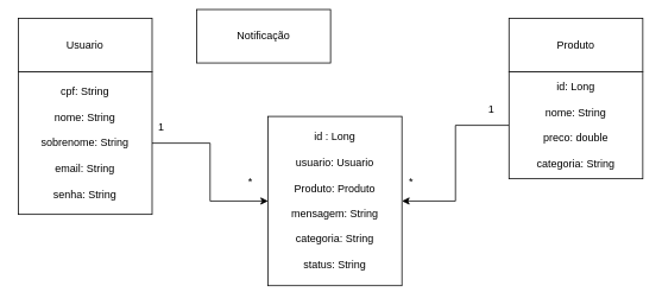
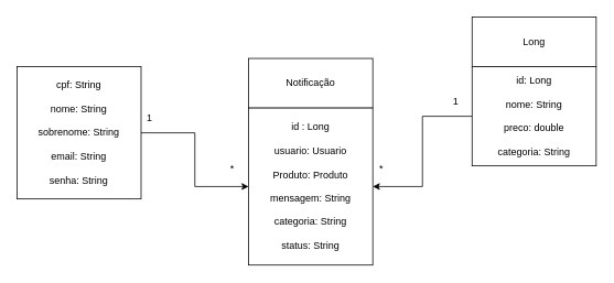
  <mxCell id="0" />
  <mxCell id="1" parent="0" />
  <mxCell id="2" style="edgeStyle=orthogonalEdgeStyle;rounded=0;orthogonalLoop=1;jettySize=auto;html=1;exitX=1;exitY=0.5;exitDx=0;exitDy=0;entryX=0;entryY=0.5;entryDx=0;entryDy=0;" edge="1" parent="1" source="3" target="6"><mxGeometry relative="1" as="geometry" /></mxCell>
  <mxCell id="3" value="cpf: String&lt;div&gt;&lt;br&gt;&lt;/div&gt;&lt;div&gt;nome: String&lt;/div&gt;&lt;div&gt;&lt;br&gt;&lt;/div&gt;&lt;div&gt;sobrenome: String&lt;/div&gt;&lt;div&gt;&lt;br&gt;&lt;/div&gt;&lt;div&gt;email: String&lt;/div&gt;&lt;div&gt;&lt;br&gt;&lt;/div&gt;&lt;div&gt;senha: String&lt;/div&gt;" style="rounded=0;whiteSpace=wrap;html=1;" vertex="1" parent="1"><mxGeometry x="20" y="80" width="150" height="160" as="geometry" /></mxCell>
- <mxCell id="4" value="Usuario" style="rounded=0;whiteSpace=wrap;html=1;" vertex="1" parent="1"><mxGeometry x="20" y="20" width="150" height="60" as="geometry" /></mxCell>
- <mxCell id="5" value="Notificação" style="rounded=0;whiteSpace=wrap;html=1;" vertex="1" parent="1"><mxGeometry x="220" y="10" width="150" height="60" as="geometry" /></mxCell>
+ <mxCell id="5" value="Notificação" style="rounded=0;whiteSpace=wrap;html=1;" vertex="1" parent="1"><mxGeometry x="300" y="70" width="150" height="60" as="geometry" /></mxCell>
  <mxCell id="6" value="id : Long&lt;div&gt;&lt;br&gt;&lt;/div&gt;&lt;div&gt;usuario: Usuario&lt;/div&gt;&lt;div&gt;&lt;br&gt;&lt;/div&gt;&lt;div&gt;Produto: Produto&lt;/div&gt;&lt;div&gt;&lt;br&gt;&lt;/div&gt;&lt;div&gt;mensagem: String&lt;/div&gt;&lt;div&gt;&lt;br&gt;&lt;/div&gt;&lt;div&gt;categoria: String&lt;/div&gt;&lt;div&gt;&lt;br&gt;&lt;/div&gt;&lt;div&gt;status: String&lt;/div&gt;" style="rounded=0;whiteSpace=wrap;html=1;" vertex="1" parent="1"><mxGeometry x="300" y="130" width="150" height="190" as="geometry" /></mxCell>
  <mxCell id="7" style="edgeStyle=orthogonalEdgeStyle;rounded=0;orthogonalLoop=1;jettySize=auto;html=1;exitX=0;exitY=0.5;exitDx=0;exitDy=0;entryX=1;entryY=0.5;entryDx=0;entryDy=0;" edge="1" parent="1" source="8" target="6"><mxGeometry relative="1" as="geometry" /></mxCell>
  <mxCell id="8" value="id: Long&lt;br&gt;&lt;div&gt;&lt;br&gt;&lt;/div&gt;&lt;div&gt;nome: String&lt;/div&gt;&lt;div&gt;&lt;br&gt;&lt;/div&gt;&lt;div&gt;preco: double&lt;/div&gt;&lt;div&gt;&lt;br&gt;&lt;/div&gt;&lt;div&gt;categoria: String&lt;/div&gt;" style="rounded=0;whiteSpace=wrap;html=1;" vertex="1" parent="1"><mxGeometry x="570" y="80" width="150" height="120" as="geometry" /></mxCell>
- <mxCell id="9" value="Produto" style="rounded=0;whiteSpace=wrap;html=1;" vertex="1" parent="1"><mxGeometry x="570" y="20" width="150" height="60" as="geometry" /></mxCell>
+ <mxCell id="9" value="Long" style="rounded=0;whiteSpace=wrap;html=1;" vertex="1" parent="1"><mxGeometry x="570" y="20" width="150" height="60" as="geometry" /></mxCell>
  <mxCell id="10" value="1" style="text;html=1;align=center;verticalAlign=middle;resizable=0;points=[];autosize=1;strokeColor=none;fillColor=none;" vertex="1" parent="1"><mxGeometry x="535" y="108" width="30" height="30" as="geometry" /></mxCell>
  <mxCell id="11" value="1" style="text;html=1;align=center;verticalAlign=middle;resizable=0;points=[];autosize=1;strokeColor=none;fillColor=none;" vertex="1" parent="1"><mxGeometry x="165" y="128" width="30" height="30" as="geometry" /></mxCell>
  <mxCell id="12" value="*" style="text;html=1;align=center;verticalAlign=middle;resizable=0;points=[];autosize=1;strokeColor=none;fillColor=none;" vertex="1" parent="1"><mxGeometry x="265" y="188" width="30" height="30" as="geometry" /></mxCell>
  <mxCell id="13" value="*" style="text;html=1;align=center;verticalAlign=middle;resizable=0;points=[];autosize=1;strokeColor=none;fillColor=none;" vertex="1" parent="1"><mxGeometry x="445" y="188" width="30" height="30" as="geometry" /></mxCell>
